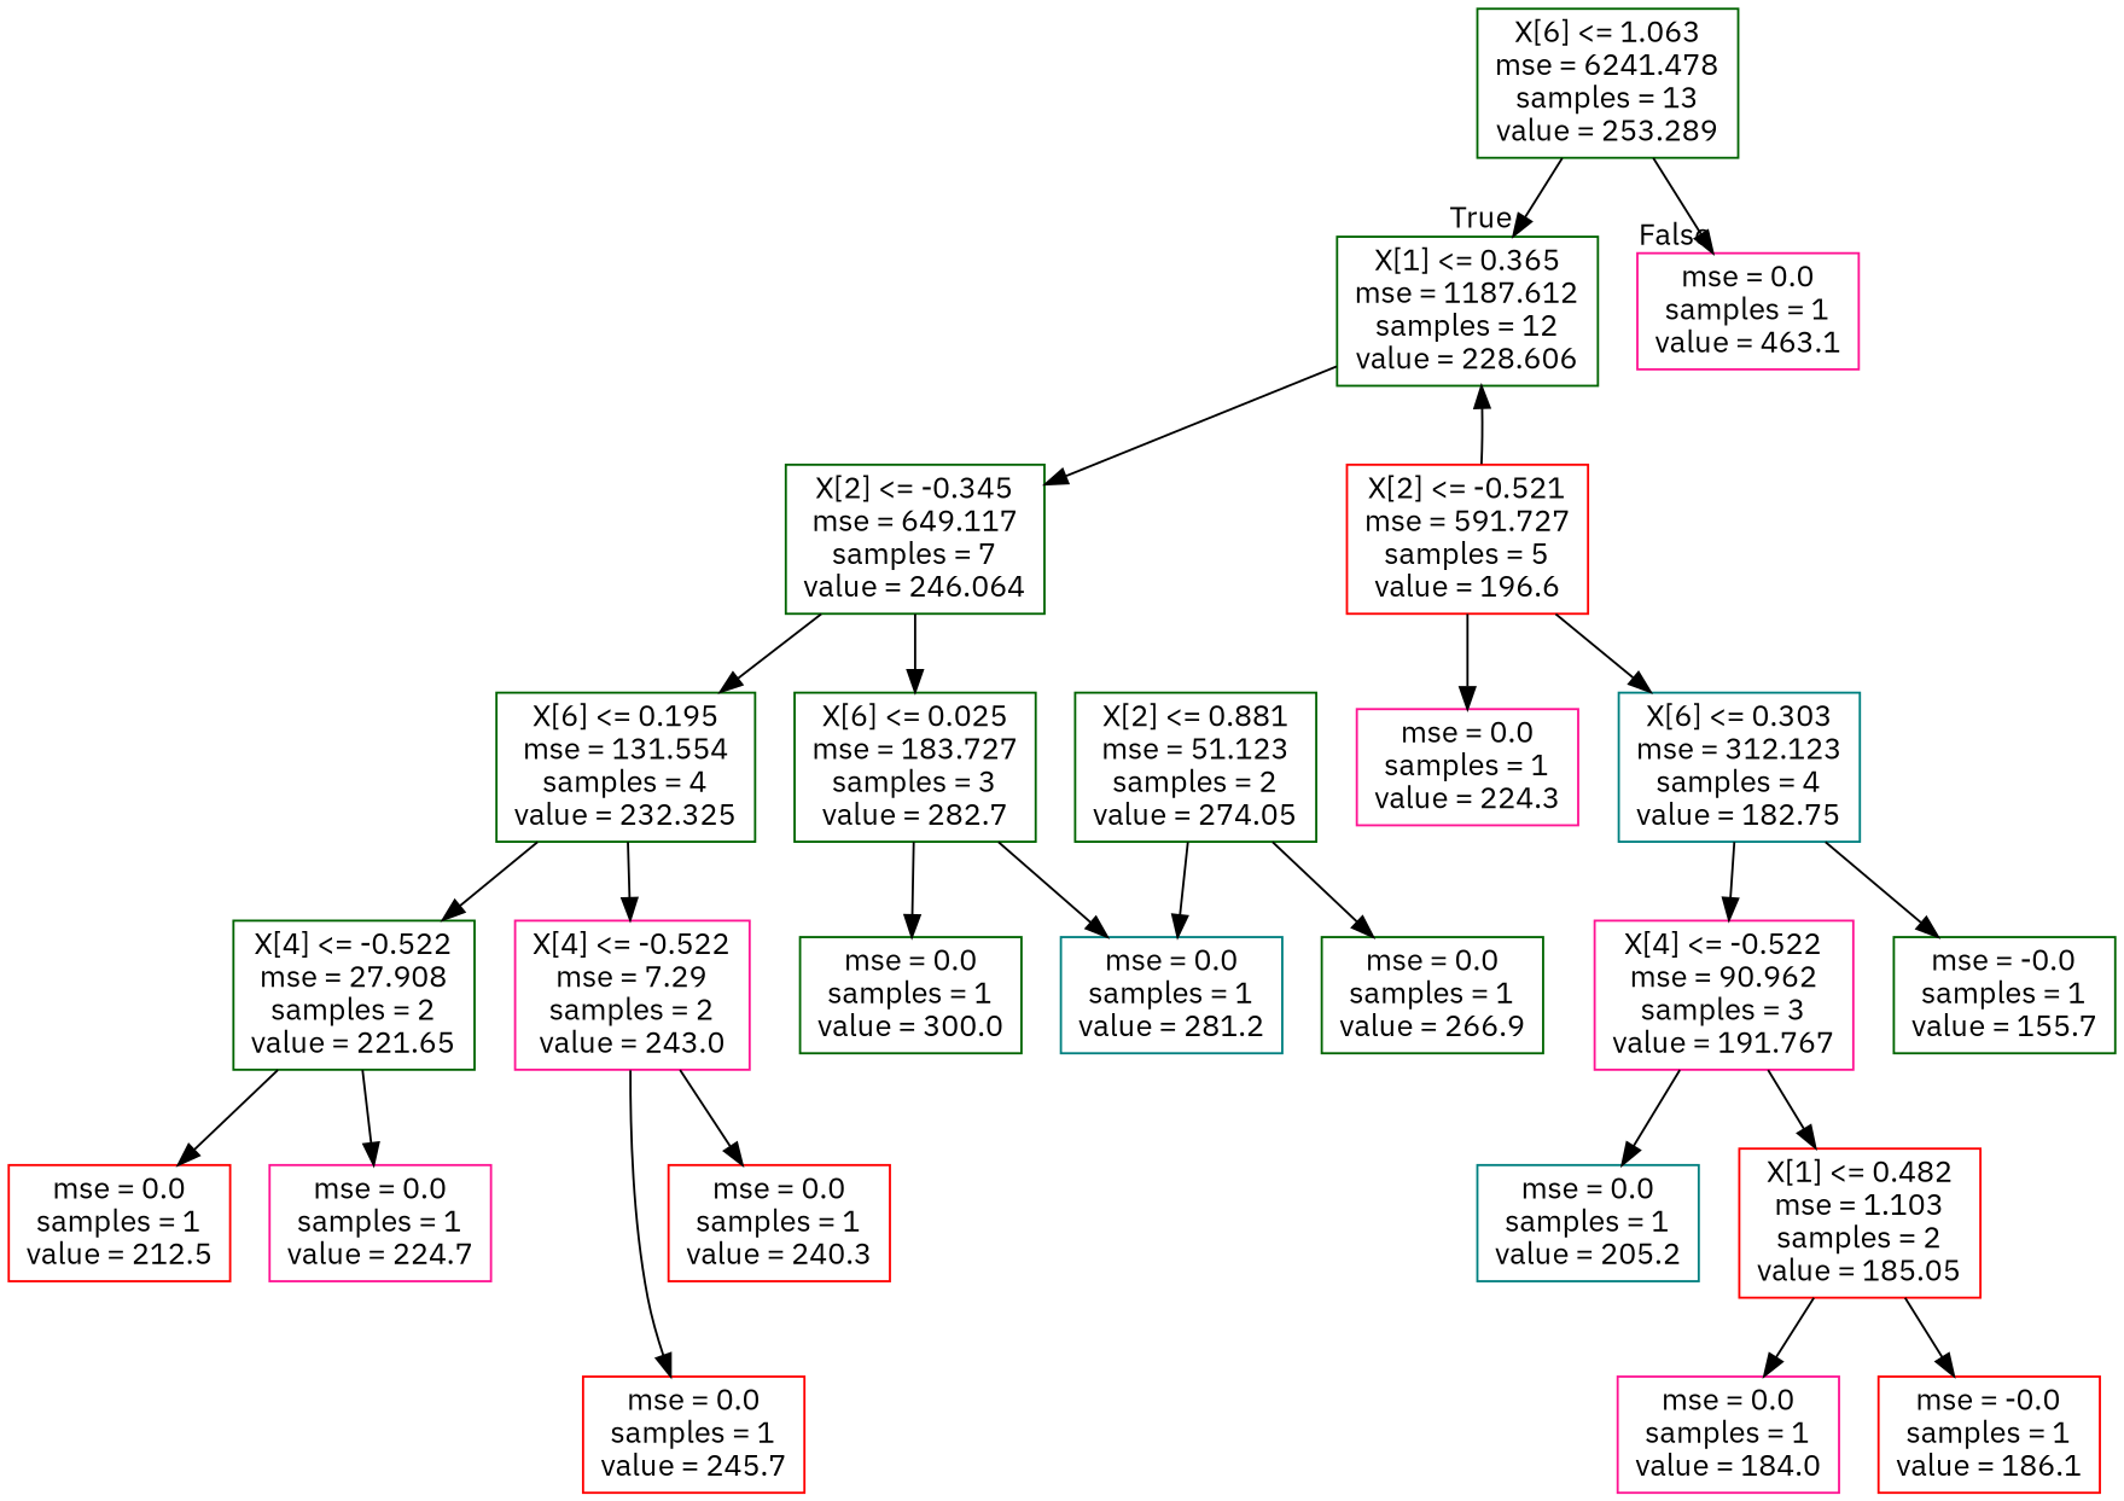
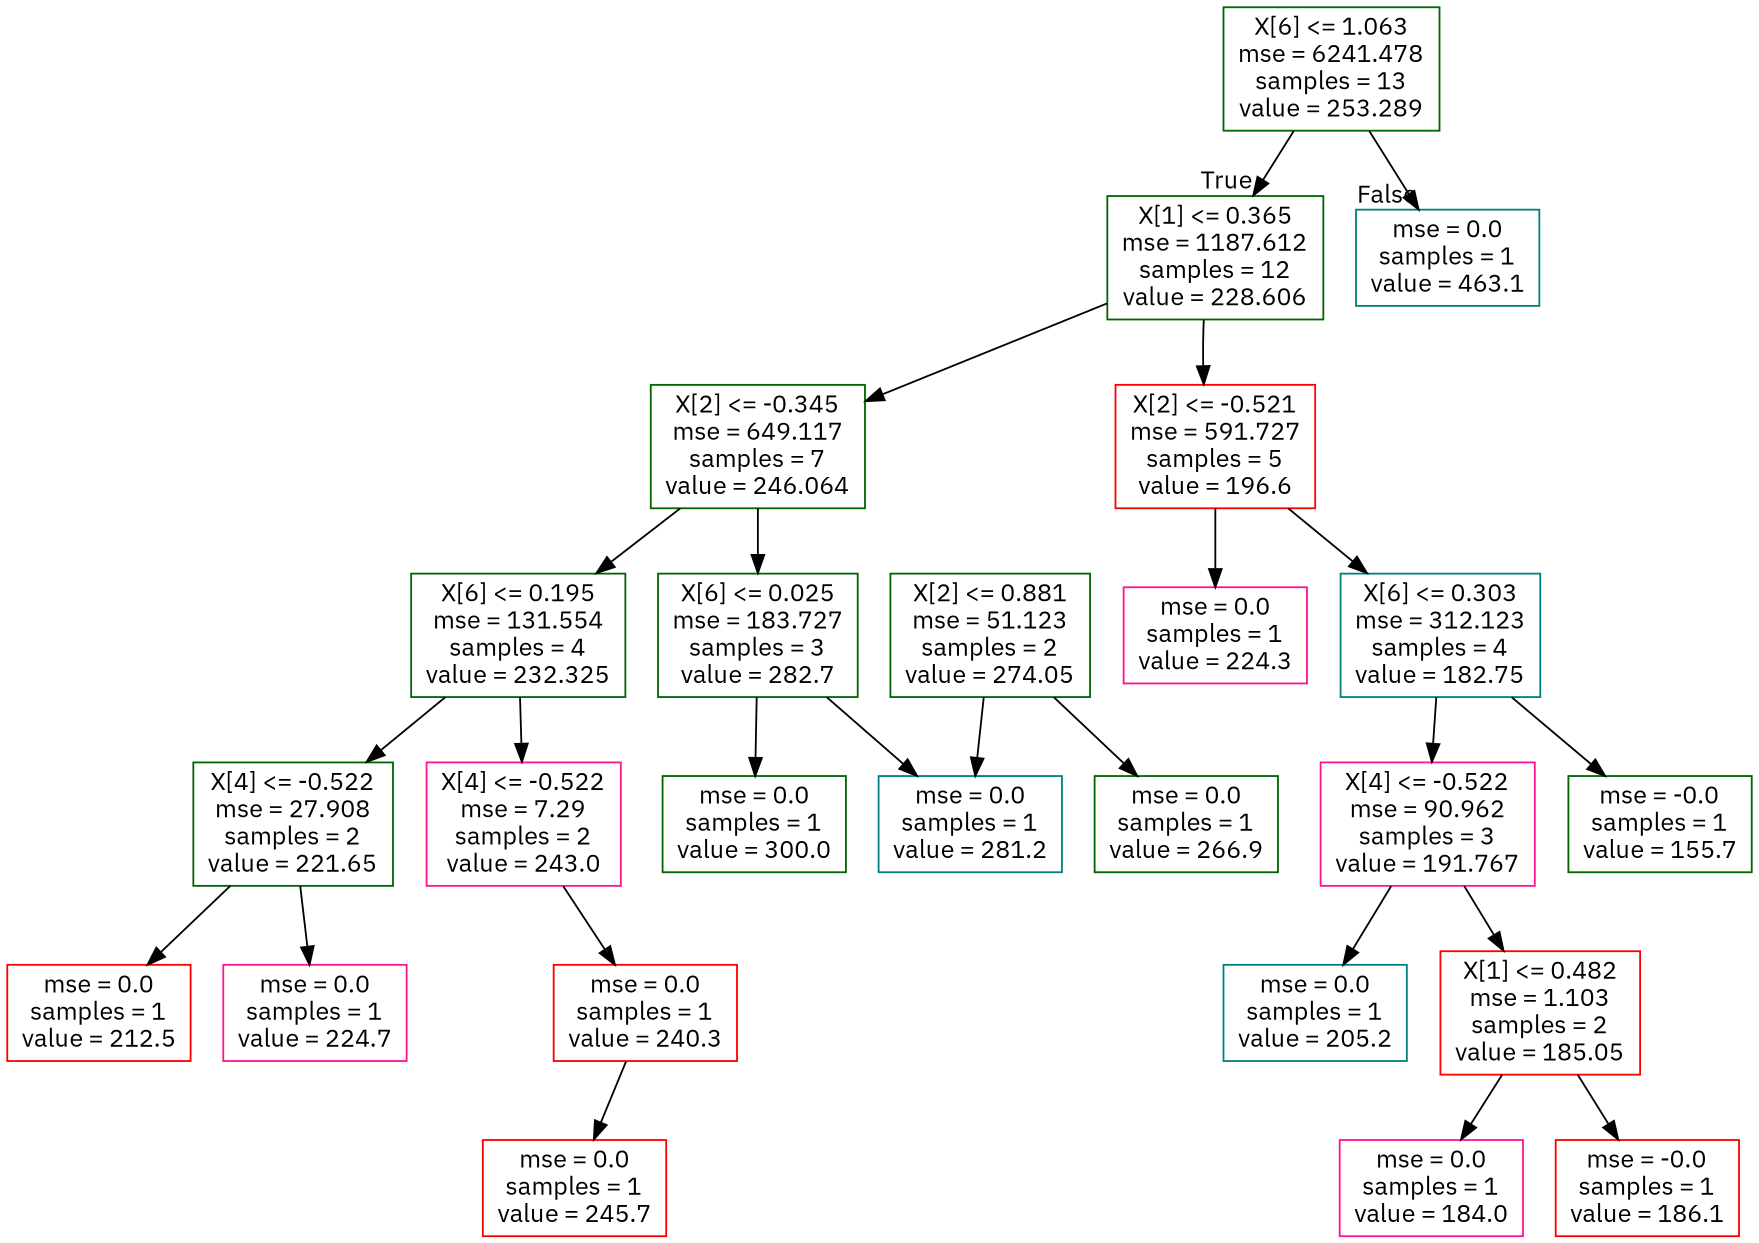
  digraph {
    fontname="IBM Plex Sans"
    node [color=darkgreen fontname="IBM Plex Sans" shape=box]
    edge [fontname="IBM Plex Sans"]
    n1 [label="X[6] <= 1.063\nmse = 6241.478\nsamples = 13\nvalue = 253.289"]
    n2 [label="X[1] <= 0.365\nmse = 1187.612\nsamples = 12\nvalue = 228.606"]
-   n3 [color=deeppink label="mse = 0.0\nsamples = 1\nvalue = 463.1"]
+   n3 [color=teal label="mse = 0.0\nsamples = 1\nvalue = 463.1"]
    n4 [label="X[2] <= -0.345\nmse = 649.117\nsamples = 7\nvalue = 246.064"]
    n5 [color=red label="X[2] <= -0.521\nmse = 591.727\nsamples = 5\nvalue = 196.6"]
    n6 [label="X[6] <= 0.195\nmse = 131.554\nsamples = 4\nvalue = 232.325"]
    n7 [label="X[6] <= 0.025\nmse = 183.727\nsamples = 3\nvalue = 282.7"]
    n8 [color=deeppink label="mse = 0.0\nsamples = 1\nvalue = 224.3"]
    n9 [color=teal label="X[6] <= 0.303\nmse = 312.123\nsamples = 4\nvalue = 182.75"]
    n10 [label="X[4] <= -0.522\nmse = 27.908\nsamples = 2\nvalue = 221.65"]
    n11 [color=deeppink label="X[4] <= -0.522\nmse = 7.29\nsamples = 2\nvalue = 243.0"]
    n12 [label="mse = 0.0\nsamples = 1\nvalue = 300.0"]
    n13 [color=teal label="mse = 0.0\nsamples = 1\nvalue = 281.2"]
    n14 [color=red label="mse = 0.0\nsamples = 1\nvalue = 212.5"]
    n15 [color=deeppink label="mse = 0.0\nsamples = 1\nvalue = 224.7"]
    n16 [color=red label="mse = 0.0\nsamples = 1\nvalue = 240.3"]
    n17 [color=red label="mse = 0.0\nsamples = 1\nvalue = 245.7"]
    n18 [label="X[2] <= 0.881\nmse = 51.123\nsamples = 2\nvalue = 274.05"]
    n19 [label="mse = 0.0\nsamples = 1\nvalue = 266.9"]
    n20 [color=deeppink label="X[4] <= -0.522\nmse = 90.962\nsamples = 3\nvalue = 191.767"]
    n21 [label="mse = -0.0\nsamples = 1\nvalue = 155.7"]
    n22 [color=teal label="mse = 0.0\nsamples = 1\nvalue = 205.2"]
    n23 [color=red label="X[1] <= 0.482\nmse = 1.103\nsamples = 2\nvalue = 185.05"]
    n24 [color=deeppink label="mse = 0.0\nsamples = 1\nvalue = 184.0"]
    n25 [color=red label="mse = -0.0\nsamples = 1\nvalue = 186.1"]
    n1 -> n2 [headlabel=True labelangle=45 labeldistance=2.5]
    n1 -> n3 [headlabel=False labelangle=-45 labeldistance=2.5]
    n2 -> n4
-   n5 -> n2
+   n2 -> n5
    n4 -> n6
    n4 -> n7
    n5 -> n8
    n5 -> n9
    n6 -> n10
    n6 -> n11
    n7 -> n12
    n7 -> n13
    n9 -> n20
    n9 -> n21
    n10 -> n14
    n10 -> n15
    n11 -> n16
-   n11 -> n17
+   n16 -> n17
    n18 -> n13
    n18 -> n19
    n20 -> n22
    n20 -> n23
    n23 -> n24
    n23 -> n25
  }
